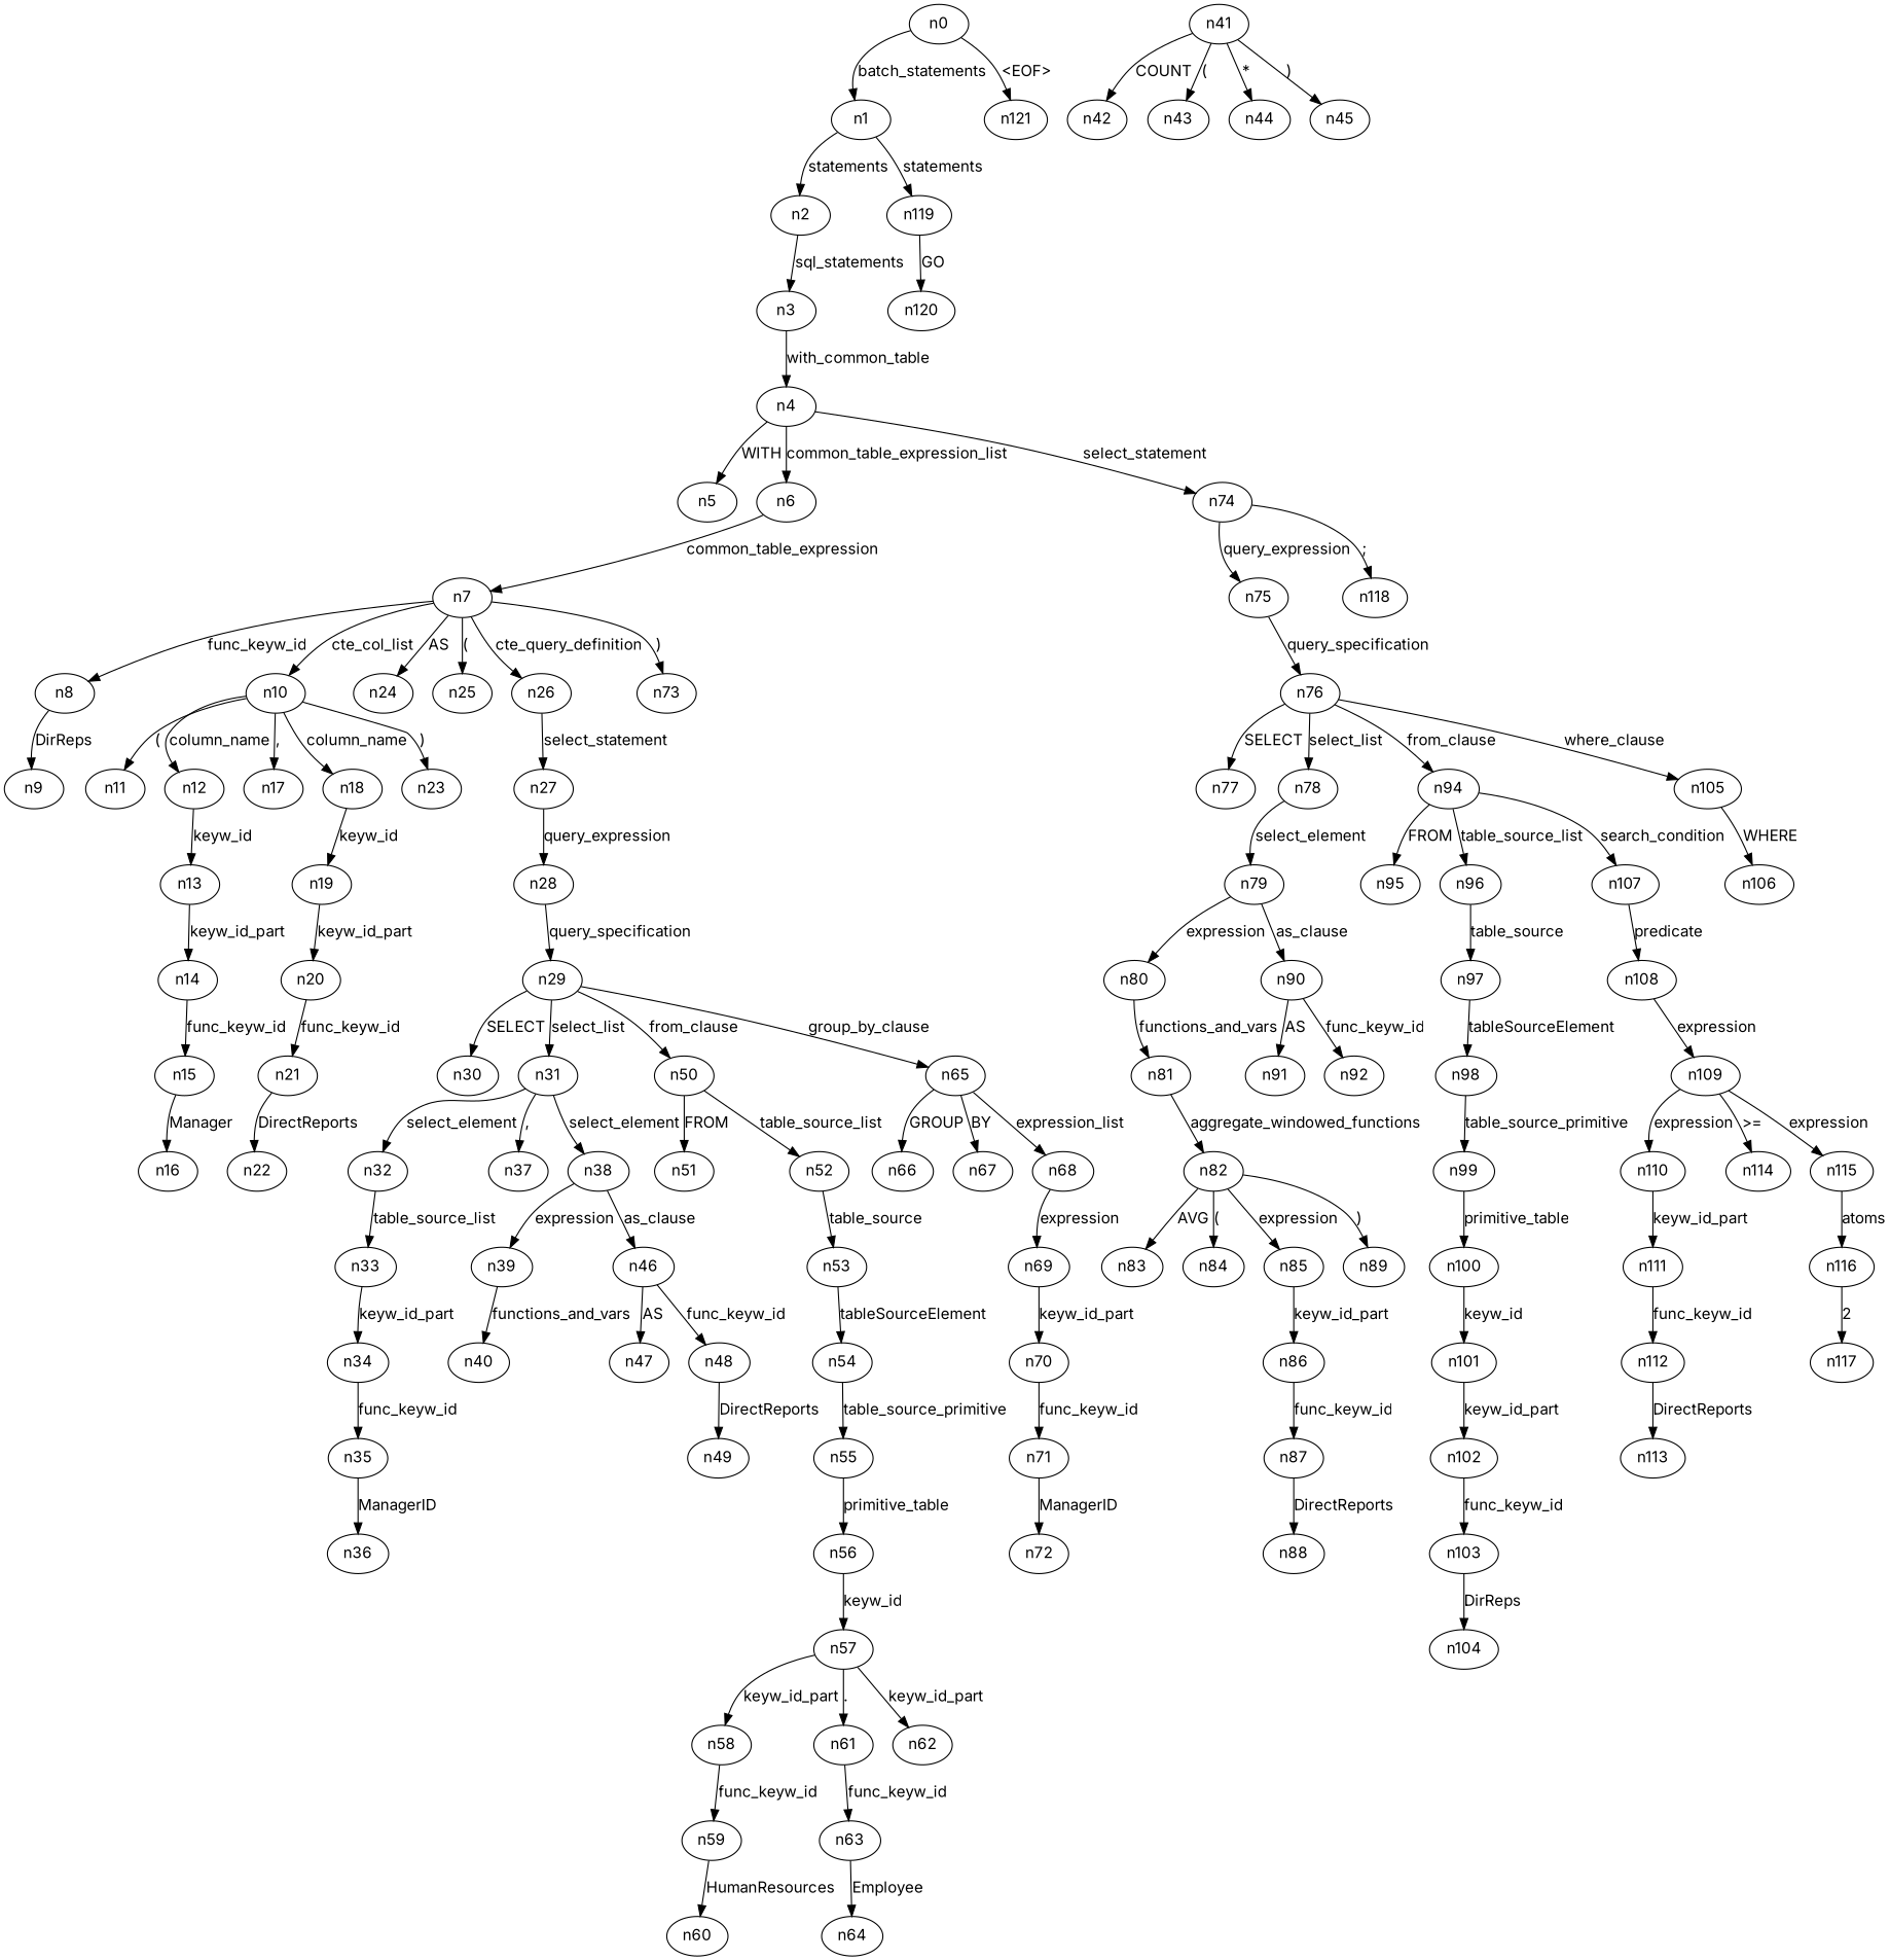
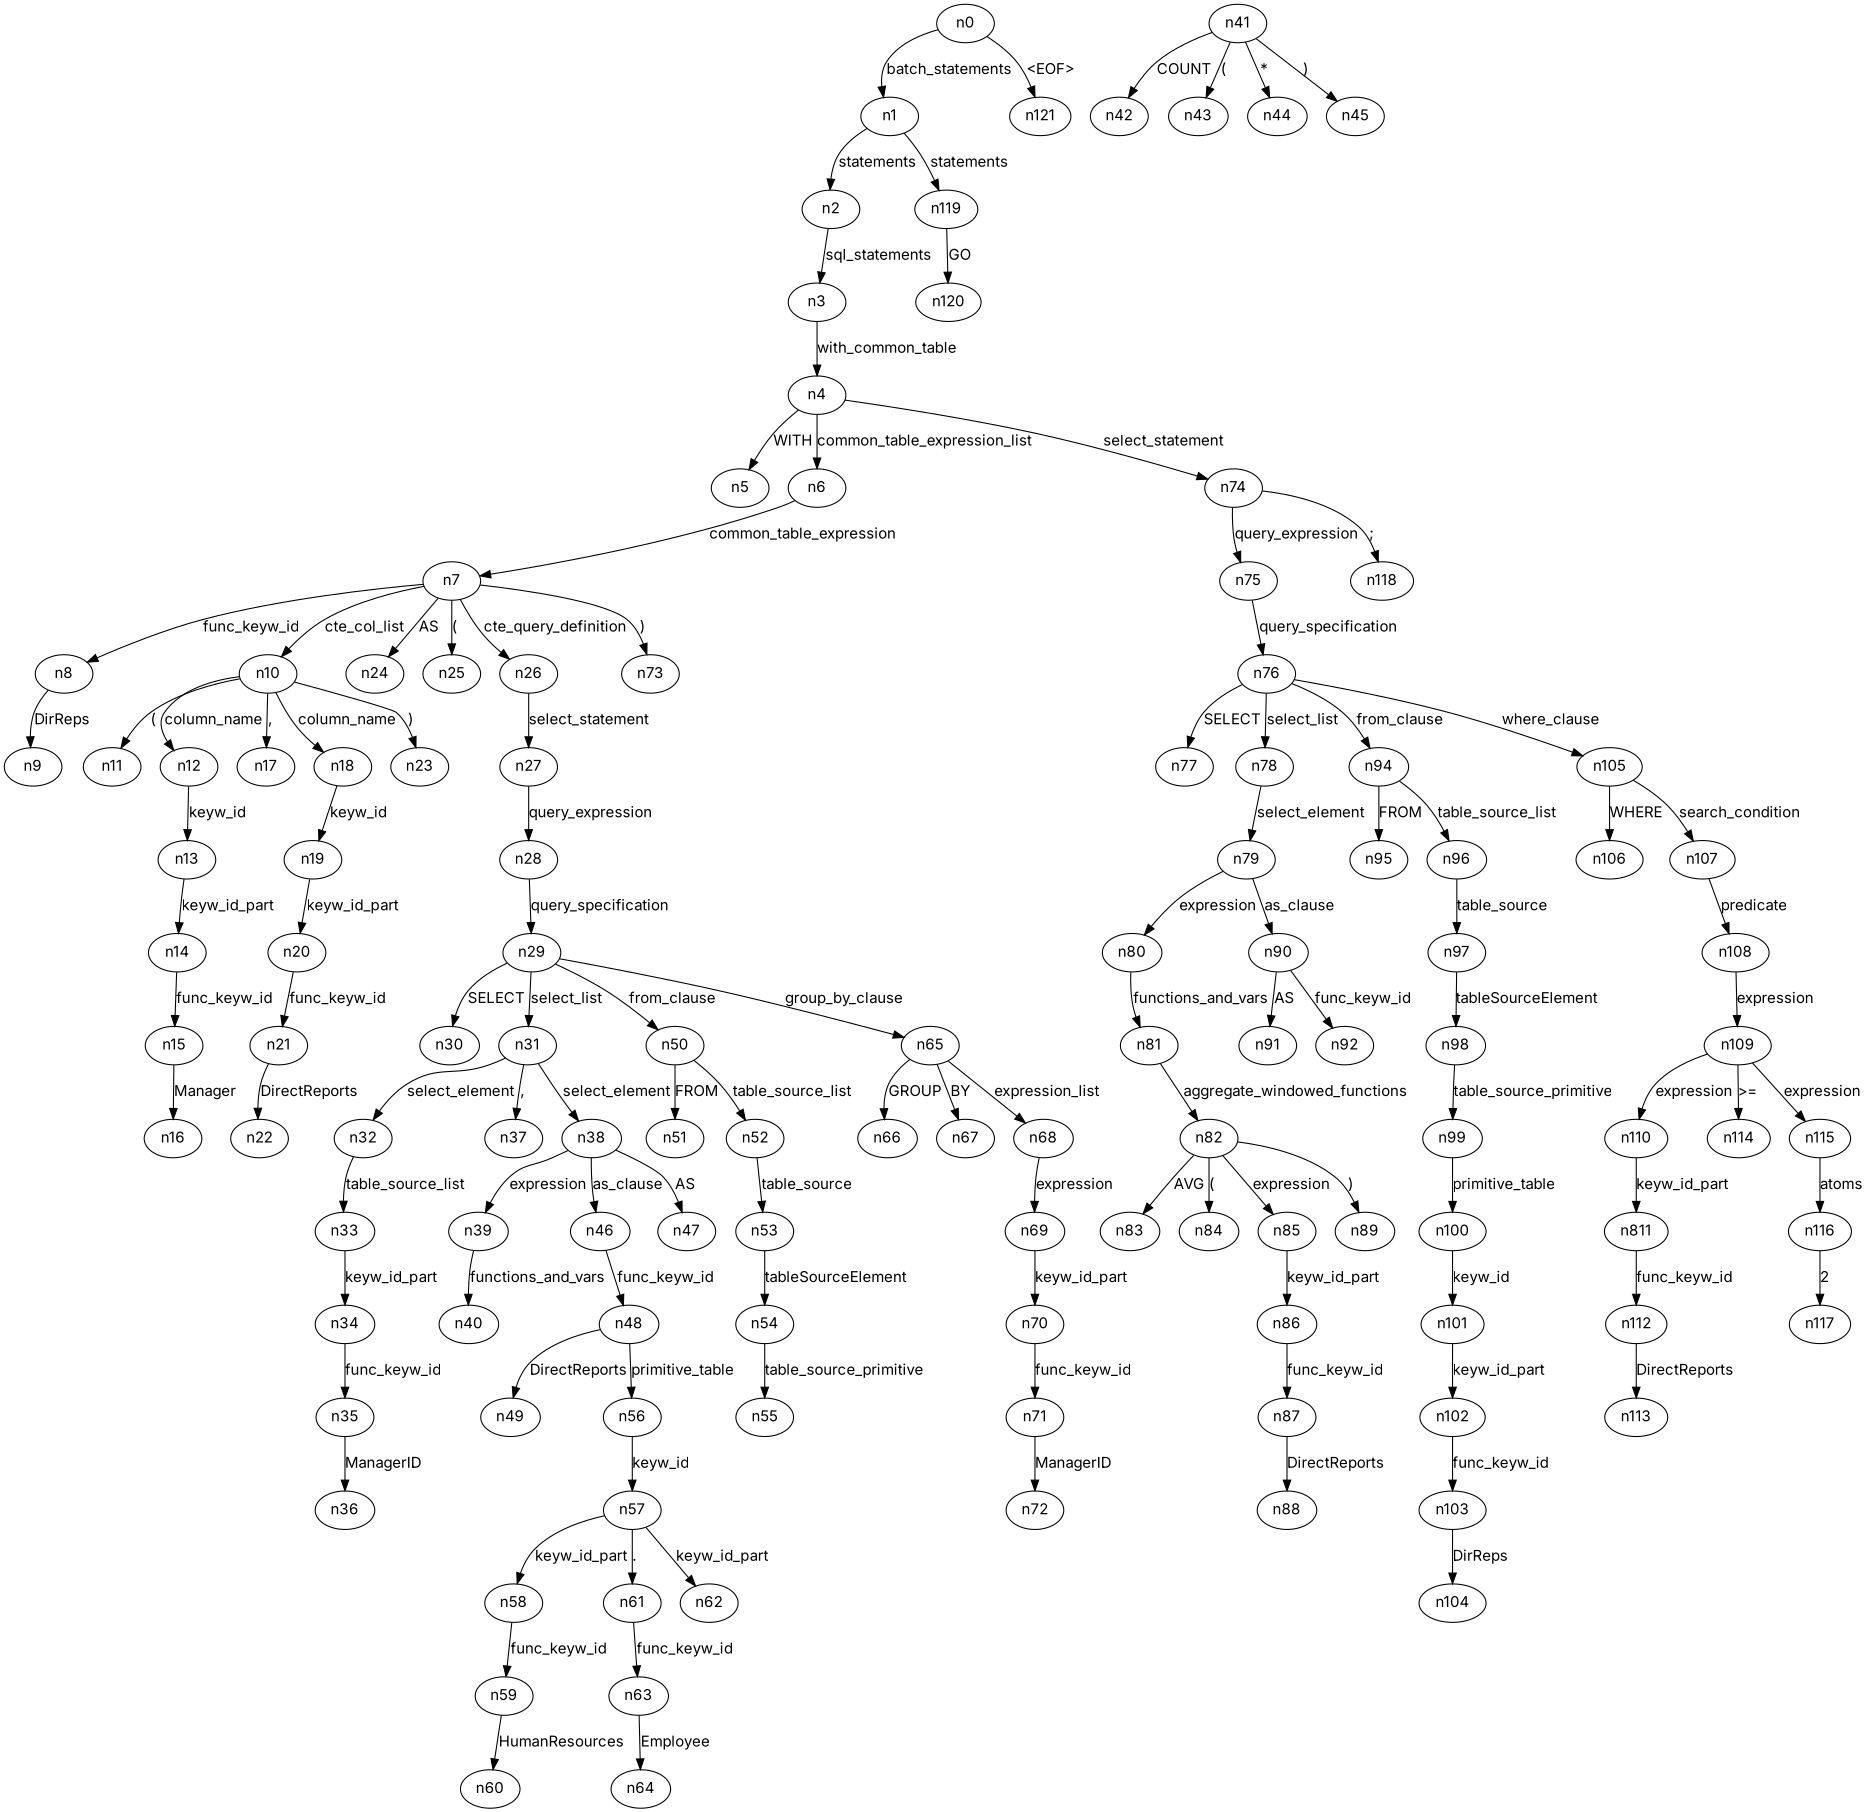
  digraph {
    fontname=Inter
    node [fontname=Inter]
    edge [fontname=Inter]
    n0
    n1
    n121
    n2
    n119
    n3
    n120
    n4
    n5
    n6
    n74
    n7
    n75
    n118
    n8
    n10
    n24
    n25
    n26
    n73
    n9
    n11
    n12
    n17
    n18
    n23
    n27
    n13
    n19
    n14
    n15
    n16
    n20
    n21
    n22
    n28
    n29
    n30
    n31
    n50
    n65
    n32
    n37
    n38
    n51
    n52
    n66
    n67
    n68
    n33
    n39
    n46
    n34
    n35
    n36
    n40
    n47
    n48
    n41
    n42
    n43
    n44
    n45
    n49
    n53
    n54
    n55
    n56
    n57
    n58
    n61
    n62
    n59
    n63
    n60
    n64
    n69
    n70
    n71
    n72
    n76
    n77
    n78
    n94
    n105
    n79
    n95
    n96
    n106
    n107
    n80
    n90
    n81
    n91
    n92
    n82
    n83
    n84
    n85
    n89
    n86
    n87
    n88
    n97
    n98
    n99
    n100
    n101
    n102
    n103
    n104
    n108
    n109
    n110
    n114
    n115
-   n111
+   n111 [label=n811]
    n116
    n112
    n113
    n117
    n0 -> n1 [label=batch_statements]
    n0 -> n121 [label="<EOF>"]
    n1 -> n2 [label=statements]
    n1 -> n119 [label=statements]
    n2 -> n3 [label=sql_statements]
    n119 -> n120 [label=GO]
    n3 -> n4 [label=with_common_table]
    n4 -> n5 [label=WITH]
    n4 -> n6 [label=common_table_expression_list]
    n4 -> n74 [label=select_statement]
    n6 -> n7 [label=common_table_expression]
    n74 -> n75 [label=query_expression]
    n74 -> n118 [label=";"]
    n7 -> n8 [label=func_keyw_id]
    n7 -> n10 [label=cte_col_list]
    n7 -> n24 [label=AS]
    n7 -> n25 [label="("]
    n7 -> n26 [label=cte_query_definition]
    n7 -> n73 [label=")"]
    n75 -> n76 [label=query_specification]
    n8 -> n9 [label=DirReps]
    n10 -> n11 [label="("]
    n10 -> n12 [label=column_name]
    n10 -> n17 [label=","]
    n10 -> n18 [label=column_name]
    n10 -> n23 [label=")"]
    n26 -> n27 [label=select_statement]
    n12 -> n13 [label=keyw_id]
    n18 -> n19 [label=keyw_id]
    n27 -> n28 [label=query_expression]
    n13 -> n14 [label=keyw_id_part]
    n19 -> n20 [label=keyw_id_part]
    n14 -> n15 [label=func_keyw_id]
    n15 -> n16 [label=Manager]
    n20 -> n21 [label=func_keyw_id]
    n21 -> n22 [label=DirectReports]
    n28 -> n29 [label=query_specification]
    n29 -> n30 [label=SELECT]
    n29 -> n31 [label=select_list]
    n29 -> n50 [label=from_clause]
    n29 -> n65 [label=group_by_clause]
    n31 -> n32 [label=select_element]
    n31 -> n37 [label=","]
    n31 -> n38 [label=select_element]
    n50 -> n51 [label=FROM]
    n50 -> n52 [label=table_source_list]
    n65 -> n66 [label=GROUP]
    n65 -> n67 [label=BY]
    n65 -> n68 [label=expression_list]
    n32 -> n33 [label=table_source_list]
    n38 -> n39 [label=expression]
    n38 -> n46 [label=as_clause]
    n52 -> n53 [label=table_source]
    n68 -> n69 [label=expression]
    n33 -> n34 [label=keyw_id_part]
    n39 -> n40 [label=functions_and_vars]
-   n46 -> n47 [label=AS]
+   n38 -> n47 [label=AS]
    n46 -> n48 [label=func_keyw_id]
    n34 -> n35 [label=func_keyw_id]
    n35 -> n36 [label=ManagerID]
    n48 -> n49 [label=DirectReports]
    n41 -> n42 [label=COUNT]
    n41 -> n43 [label="("]
    n41 -> n44 [label="*"]
    n41 -> n45 [label=")"]
    n53 -> n54 [label=tableSourceElement]
    n54 -> n55 [label=table_source_primitive]
-   n55 -> n56 [label=primitive_table]
+   n48 -> n56 [label=primitive_table]
    n56 -> n57 [label=keyw_id]
    n57 -> n58 [label=keyw_id_part]
    n57 -> n61 [label="."]
    n57 -> n62 [label=keyw_id_part]
    n58 -> n59 [label=func_keyw_id]
    n61 -> n63 [label=func_keyw_id]
    n59 -> n60 [label=HumanResources]
    n63 -> n64 [label=Employee]
    n69 -> n70 [label=keyw_id_part]
    n70 -> n71 [label=func_keyw_id]
    n71 -> n72 [label=ManagerID]
    n76 -> n77 [label=SELECT]
    n76 -> n78 [label=select_list]
    n76 -> n94 [label=from_clause]
    n76 -> n105 [label=where_clause]
    n78 -> n79 [label=select_element]
    n94 -> n95 [label=FROM]
    n94 -> n96 [label=table_source_list]
    n105 -> n106 [label=WHERE]
-   n94 -> n107 [label=search_condition]
+   n105 -> n107 [label=search_condition]
    n79 -> n80 [label=expression]
    n79 -> n90 [label=as_clause]
    n96 -> n97 [label=table_source]
    n107 -> n108 [label=predicate]
    n80 -> n81 [label=functions_and_vars]
    n90 -> n91 [label=AS]
    n90 -> n92 [label=func_keyw_id]
    n81 -> n82 [label=aggregate_windowed_functions]
    n82 -> n83 [label=AVG]
    n82 -> n84 [label="("]
    n82 -> n85 [label=expression]
    n82 -> n89 [label=")"]
    n85 -> n86 [label=keyw_id_part]
    n86 -> n87 [label=func_keyw_id]
    n87 -> n88 [label=DirectReports]
    n97 -> n98 [label=tableSourceElement]
    n98 -> n99 [label=table_source_primitive]
    n99 -> n100 [label=primitive_table]
    n100 -> n101 [label=keyw_id]
    n101 -> n102 [label=keyw_id_part]
    n102 -> n103 [label=func_keyw_id]
    n103 -> n104 [label=DirReps]
    n108 -> n109 [label=expression]
    n109 -> n110 [label=expression]
    n109 -> n114 [label=">="]
    n109 -> n115 [label=expression]
    n110 -> n111 [label=keyw_id_part]
    n115 -> n116 [label=atoms]
    n111 -> n112 [label=func_keyw_id]
    n116 -> n117 [label=2]
    n112 -> n113 [label=DirectReports]
  }
